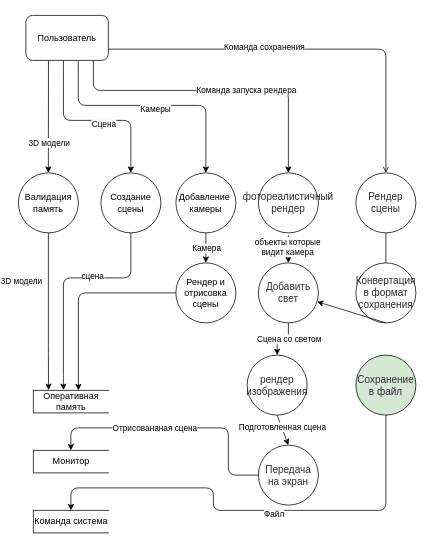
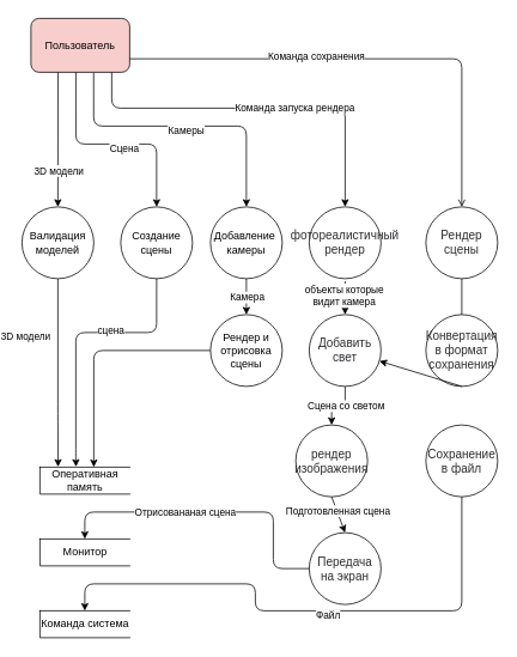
  <mxCell id="0" />
  <mxCell id="1" parent="0" />
- <mxCell id="2" value="Валидация память" style="ellipse;whiteSpace=wrap;html=1;aspect=fixed;" vertex="1" parent="1"><mxGeometry x="20" y="230" width="80" height="80" as="geometry" /></mxCell>
- <mxCell id="3" value="Пользователь" style="rounded=1;whiteSpace=wrap;html=1;" vertex="1" parent="1"><mxGeometry x="30" y="20" width="110" height="60" as="geometry" /></mxCell>
+ <mxCell id="2" value="Валидация моделей" style="ellipse;whiteSpace=wrap;html=1;aspect=fixed;" vertex="1" parent="1"><mxGeometry x="20" y="230" width="80" height="80" as="geometry" /></mxCell>
+ <mxCell id="3" value="Пользователь" style="rounded=1;whiteSpace=wrap;html=1;fillColor=#f8cecc;" vertex="1" parent="1"><mxGeometry x="30" y="20" width="110" height="60" as="geometry" /></mxCell>
  <mxCell id="4" value="" style="endArrow=classic;html=1;entryX=0.5;entryY=0;entryDx=0;entryDy=0;exitX=0.274;exitY=1.003;exitDx=0;exitDy=0;exitPerimeter=0;" edge="1" parent="1" source="3" target="2"><mxGeometry width="50" height="50" relative="1" as="geometry"><mxPoint x="60" y="90" as="sourcePoint" /><mxPoint x="240" y="-10" as="targetPoint" /></mxGeometry></mxCell>
  <mxCell id="5" value="3D модели" style="edgeLabel;html=1;align=center;verticalAlign=middle;resizable=0;points=[];" vertex="1" connectable="0" parent="4"><mxGeometry x="-0.348" y="1" relative="1" as="geometry"><mxPoint x="-1" y="60" as="offset" /></mxGeometry></mxCell>
  <mxCell id="6" value="Оперативная &lt;br&gt;память" style="html=1;dashed=0;whitespace=wrap;shape=partialRectangle;right=0;" vertex="1" parent="1"><mxGeometry x="40" y="520" width="100" height="30" as="geometry" /></mxCell>
  <mxCell id="7" value="" style="endArrow=classic;html=1;exitX=0.5;exitY=1;exitDx=0;exitDy=0;edgeStyle=orthogonalEdgeStyle;entryX=0.202;entryY=-0.014;entryDx=0;entryDy=0;entryPerimeter=0;" edge="1" parent="1" source="2" target="6"><mxGeometry width="50" height="50" relative="1" as="geometry"><mxPoint x="100" y="200" as="sourcePoint" /><mxPoint x="60" y="510" as="targetPoint" /><Array as="points"><mxPoint x="60" y="460" /></Array></mxGeometry></mxCell>
  <mxCell id="8" value="3D модели" style="edgeLabel;html=1;align=center;verticalAlign=middle;resizable=0;points=[];" vertex="1" connectable="0" parent="7"><mxGeometry x="-0.4" y="1" relative="1" as="geometry"><mxPoint x="-38" y="1" as="offset" /></mxGeometry></mxCell>
  <mxCell id="9" value="Создание сцены" style="ellipse;whiteSpace=wrap;html=1;aspect=fixed;" vertex="1" parent="1"><mxGeometry x="130" y="230" width="80" height="80" as="geometry" /></mxCell>
  <mxCell id="10" value="" style="endArrow=classic;html=1;entryX=0.5;entryY=0;entryDx=0;entryDy=0;edgeStyle=orthogonalEdgeStyle;exitX=0.455;exitY=1;exitDx=0;exitDy=0;exitPerimeter=0;" edge="1" parent="1" source="3" target="9"><mxGeometry width="50" height="50" relative="1" as="geometry"><mxPoint x="100" y="80" as="sourcePoint" /><mxPoint x="290" y="120" as="targetPoint" /><Array as="points"><mxPoint x="80" y="160" /><mxPoint x="170" y="160" /></Array></mxGeometry></mxCell>
  <mxCell id="11" value="Сцена" style="edgeLabel;html=1;align=center;verticalAlign=middle;resizable=0;points=[];" vertex="1" connectable="0" parent="10"><mxGeometry x="0.104" y="-4" relative="1" as="geometry"><mxPoint x="1" as="offset" /></mxGeometry></mxCell>
  <mxCell id="12" value="" style="endArrow=classic;html=1;edgeStyle=orthogonalEdgeStyle;entryX=0.402;entryY=-0.015;entryDx=0;entryDy=0;entryPerimeter=0;" edge="1" parent="1" target="6"><mxGeometry width="50" height="50" relative="1" as="geometry"><mxPoint x="170" y="310" as="sourcePoint" /><mxPoint x="90" y="510" as="targetPoint" /><Array as="points"><mxPoint x="170" y="370" /><mxPoint x="80" y="370" /><mxPoint x="80" y="510" /></Array></mxGeometry></mxCell>
  <mxCell id="13" value="сцена" style="edgeLabel;html=1;align=center;verticalAlign=middle;resizable=0;points=[];" vertex="1" connectable="0" parent="12"><mxGeometry x="-0.252" y="-3" relative="1" as="geometry"><mxPoint as="offset" /></mxGeometry></mxCell>
  <mxCell id="14" value="" style="edgeStyle=orthogonalEdgeStyle;rounded=0;orthogonalLoop=1;jettySize=auto;html=1;" edge="1" parent="1" source="16" target="19"><mxGeometry relative="1" as="geometry" /></mxCell>
  <mxCell id="15" value="Камера" style="edgeLabel;html=1;align=center;verticalAlign=middle;resizable=0;points=[];" vertex="1" connectable="0" parent="14"><mxGeometry x="-0.7" relative="1" as="geometry"><mxPoint y="14" as="offset" /></mxGeometry></mxCell>
  <mxCell id="16" value="Добавление&amp;nbsp;&lt;br&gt;камеры" style="ellipse;whiteSpace=wrap;html=1;aspect=fixed;" vertex="1" parent="1"><mxGeometry x="230" y="230" width="80" height="80" as="geometry" /></mxCell>
  <mxCell id="17" value="" style="endArrow=classic;html=1;exitX=0.635;exitY=1.008;exitDx=0;exitDy=0;entryX=0.5;entryY=0;entryDx=0;entryDy=0;edgeStyle=orthogonalEdgeStyle;exitPerimeter=0;" edge="1" parent="1" source="3" target="16"><mxGeometry width="50" height="50" relative="1" as="geometry"><mxPoint x="280" y="180" as="sourcePoint" /><mxPoint x="330" y="130" as="targetPoint" /><Array as="points"><mxPoint x="100" y="140" /><mxPoint x="270" y="140" /></Array></mxGeometry></mxCell>
  <mxCell id="18" value="Камеры" style="edgeLabel;html=1;align=center;verticalAlign=middle;resizable=0;points=[];" vertex="1" connectable="0" parent="17"><mxGeometry x="0.011" y="-4" relative="1" as="geometry"><mxPoint as="offset" /></mxGeometry></mxCell>
  <mxCell id="19" value="Рендер и отрисовка сцены" style="ellipse;whiteSpace=wrap;html=1;aspect=fixed;" vertex="1" parent="1"><mxGeometry x="230" y="350" width="80" height="80" as="geometry" /></mxCell>
  <mxCell id="20" value="" style="endArrow=classic;html=1;exitX=0;exitY=0.5;exitDx=0;exitDy=0;edgeStyle=orthogonalEdgeStyle;" edge="1" parent="1" source="19"><mxGeometry width="50" height="50" relative="1" as="geometry"><mxPoint x="380" y="420" as="sourcePoint" /><mxPoint x="100" y="520" as="targetPoint" /><Array as="points"><mxPoint x="100" y="390" /><mxPoint x="100" y="520" /></Array></mxGeometry></mxCell>
  <mxCell id="21" value="&lt;span id=&quot;docs-internal-guid-ef79cbc3-7fff-ce16-20e4-2f86682c8ff4&quot;&gt;&lt;span style=&quot;font-size: 10pt ; font-family: &amp;#34;arial&amp;#34; ; color: rgb(44 , 45 , 48) ; background-color: transparent ; vertical-align: baseline&quot;&gt;фотореалистичный рендер&lt;/span&gt;&lt;/span&gt;" style="ellipse;whiteSpace=wrap;html=1;aspect=fixed;" vertex="1" parent="1"><mxGeometry x="340" y="230" width="80" height="80" as="geometry" /></mxCell>
  <mxCell id="22" value="" style="endArrow=classic;html=1;exitX=0.818;exitY=1;exitDx=0;exitDy=0;entryX=0.5;entryY=0;entryDx=0;entryDy=0;edgeStyle=orthogonalEdgeStyle;exitPerimeter=0;" edge="1" parent="1" source="3" target="21"><mxGeometry width="50" height="50" relative="1" as="geometry"><mxPoint x="360" y="110" as="sourcePoint" /><mxPoint x="410" y="60" as="targetPoint" /><Array as="points"><mxPoint x="120" y="120" /><mxPoint x="380" y="120" /></Array></mxGeometry></mxCell>
  <mxCell id="23" value="Команда запуска рендера" style="edgeLabel;html=1;align=center;verticalAlign=middle;resizable=0;points=[];" vertex="1" connectable="0" parent="22"><mxGeometry x="0.191" y="1" relative="1" as="geometry"><mxPoint as="offset" /></mxGeometry></mxCell>
  <mxCell id="24" value="" style="edgeStyle=orthogonalEdgeStyle;rounded=0;orthogonalLoop=1;jettySize=auto;html=1;" edge="1" parent="1" source="26" target="29"><mxGeometry relative="1" as="geometry" /></mxCell>
  <mxCell id="25" value="Сцена со светом" style="edgeLabel;html=1;align=center;verticalAlign=middle;resizable=0;points=[];" vertex="1" connectable="0" parent="24"><mxGeometry x="-0.274" relative="1" as="geometry"><mxPoint as="offset" /></mxGeometry></mxCell>
  <mxCell id="26" value="&lt;font color=&quot;#2c2d30&quot; face=&quot;arial&quot;&gt;&lt;span style=&quot;font-size: 13.333px&quot;&gt;Добавить свет&lt;/span&gt;&lt;/font&gt;" style="ellipse;whiteSpace=wrap;html=1;aspect=fixed;" vertex="1" parent="1"><mxGeometry x="340" y="350" width="80" height="80" as="geometry" /></mxCell>
  <mxCell id="27" value="" style="endArrow=classic;html=1;entryX=0.5;entryY=0;entryDx=0;entryDy=0;" edge="1" parent="1" target="26"><mxGeometry width="50" height="50" relative="1" as="geometry"><mxPoint x="380" y="313" as="sourcePoint" /><mxPoint x="580" y="170" as="targetPoint" /></mxGeometry></mxCell>
  <mxCell id="28" value="объекты которые&lt;br&gt;видит камера" style="edgeLabel;html=1;align=center;verticalAlign=middle;resizable=0;points=[];" vertex="1" connectable="0" parent="27"><mxGeometry x="-0.185" y="-2" relative="1" as="geometry"><mxPoint as="offset" /></mxGeometry></mxCell>
  <mxCell id="29" value="&lt;font color=&quot;#2c2d30&quot; face=&quot;arial&quot;&gt;&lt;span style=&quot;font-size: 13.333px&quot;&gt;рендер изображения&lt;/span&gt;&lt;/font&gt;" style="ellipse;whiteSpace=wrap;html=1;aspect=fixed;" vertex="1" parent="1"><mxGeometry x="325" y="473" width="80" height="80" as="geometry" /></mxCell>
  <mxCell id="30" value="&lt;font color=&quot;#2c2d30&quot; face=&quot;arial&quot;&gt;&lt;span style=&quot;font-size: 13.333px&quot;&gt;Передача на экран&lt;/span&gt;&lt;/font&gt;" style="ellipse;whiteSpace=wrap;html=1;aspect=fixed;" vertex="1" parent="1"><mxGeometry x="340" y="593" width="80" height="80" as="geometry" /></mxCell>
  <mxCell id="31" value="" style="endArrow=classic;html=1;exitX=0.5;exitY=1;exitDx=0;exitDy=0;entryX=0.5;entryY=0;entryDx=0;entryDy=0;" edge="1" parent="1" source="29" target="30"><mxGeometry width="50" height="50" relative="1" as="geometry"><mxPoint x="830" y="400" as="sourcePoint" /><mxPoint x="880" y="350" as="targetPoint" /></mxGeometry></mxCell>
  <mxCell id="32" value="Подготовленная сцена" style="edgeLabel;html=1;align=center;verticalAlign=middle;resizable=0;points=[];" vertex="1" connectable="0" parent="31"><mxGeometry x="-0.189" y="1" relative="1" as="geometry"><mxPoint as="offset" /></mxGeometry></mxCell>
  <mxCell id="33" value="Монитор" style="html=1;dashed=0;whitespace=wrap;shape=partialRectangle;right=0;" vertex="1" parent="1"><mxGeometry x="40" y="600" width="100" height="30" as="geometry" /></mxCell>
  <mxCell id="34" value="" style="endArrow=classic;html=1;exitX=0;exitY=0.5;exitDx=0;exitDy=0;entryX=0.5;entryY=0;entryDx=0;entryDy=0;edgeStyle=orthogonalEdgeStyle;" edge="1" parent="1" source="30" target="33"><mxGeometry width="50" height="50" relative="1" as="geometry"><mxPoint x="910" y="410" as="sourcePoint" /><mxPoint x="960" y="360" as="targetPoint" /><Array as="points"><mxPoint x="300" y="633" /><mxPoint x="300" y="570" /><mxPoint x="90" y="570" /></Array></mxGeometry></mxCell>
  <mxCell id="35" value="Отрисовананая сцена" style="edgeLabel;html=1;align=center;verticalAlign=middle;resizable=0;points=[];" vertex="1" connectable="0" parent="34"><mxGeometry x="0.178" relative="1" as="geometry"><mxPoint as="offset" /></mxGeometry></mxCell>
  <mxCell id="36" value="Команда система" style="html=1;dashed=0;whitespace=wrap;shape=partialRectangle;right=0;" vertex="1" parent="1"><mxGeometry x="40" y="680" width="100" height="30" as="geometry" /></mxCell>
  <mxCell id="37" value="&lt;span id=&quot;docs-internal-guid-ef79cbc3-7fff-ce16-20e4-2f86682c8ff4&quot;&gt;&lt;span style=&quot;font-size: 10pt ; font-family: &amp;#34;arial&amp;#34; ; color: rgb(44 , 45 , 48) ; background-color: transparent ; vertical-align: baseline&quot;&gt;Рендер сцены&lt;/span&gt;&lt;/span&gt;" style="ellipse;whiteSpace=wrap;html=1;aspect=fixed;" vertex="1" parent="1"><mxGeometry x="470" y="230" width="80" height="80" as="geometry" /></mxCell>
  <mxCell id="38" value="" style="endArrow=open;html=1;exitX=1;exitY=0.75;exitDx=0;exitDy=0;entryX=0.5;entryY=0;entryDx=0;entryDy=0;edgeStyle=orthogonalEdgeStyle;" edge="1" parent="1" source="3" target="37"><mxGeometry width="50" height="50" relative="1" as="geometry"><mxPoint x="470" y="110" as="sourcePoint" /><mxPoint x="520" y="60" as="targetPoint" /></mxGeometry></mxCell>
  <mxCell id="39" value="Команда сохранения" style="edgeLabel;html=1;align=center;verticalAlign=middle;resizable=0;points=[];" vertex="1" connectable="0" parent="38"><mxGeometry x="-0.226" y="4" relative="1" as="geometry"><mxPoint as="offset" /></mxGeometry></mxCell>
  <mxCell id="40" value="&lt;font color=&quot;#2c2d30&quot; face=&quot;arial&quot;&gt;&lt;span style=&quot;font-size: 13.333px&quot;&gt;Конвертация&lt;br&gt;в формат&lt;br&gt;сохранения&lt;br&gt;&lt;/span&gt;&lt;/font&gt;" style="ellipse;whiteSpace=wrap;html=1;aspect=fixed;" vertex="1" parent="1"><mxGeometry x="470" y="350" width="80" height="80" as="geometry" /></mxCell>
  <mxCell id="41" value="" style="endArrow=none;html=1;exitX=0.5;exitY=1;exitDx=0;exitDy=0;entryX=0.5;entryY=0;entryDx=0;entryDy=0;" edge="1" parent="1" source="37" target="40"><mxGeometry width="50" height="50" relative="1" as="geometry"><mxPoint x="620" y="360" as="sourcePoint" /><mxPoint x="670" y="310" as="targetPoint" /></mxGeometry></mxCell>
- <mxCell id="42" value="&lt;font color=&quot;#2c2d30&quot; face=&quot;arial&quot;&gt;&lt;span style=&quot;font-size: 13.333px&quot;&gt;Сохранение в файл&lt;br&gt;&lt;/span&gt;&lt;/font&gt;" style="ellipse;whiteSpace=wrap;html=1;aspect=fixed;fillColor=#d5e8d4;" vertex="1" parent="1"><mxGeometry x="470" y="473" width="80" height="80" as="geometry" /></mxCell>
+ <mxCell id="42" value="&lt;font color=&quot;#2c2d30&quot; face=&quot;arial&quot;&gt;&lt;span style=&quot;font-size: 13.333px&quot;&gt;Сохранение в файл&lt;br&gt;&lt;/span&gt;&lt;/font&gt;" style="ellipse;whiteSpace=wrap;html=1;aspect=fixed;" vertex="1" parent="1"><mxGeometry x="470" y="473" width="80" height="80" as="geometry" /></mxCell>
  <mxCell id="43" value="" style="endArrow=classic;html=1;exitX=0.5;exitY=1;exitDx=0;exitDy=0;" edge="1" parent="1" source="40" target="26"><mxGeometry width="50" height="50" relative="1" as="geometry"><mxPoint x="610" y="490" as="sourcePoint" /><mxPoint x="660" y="440" as="targetPoint" /></mxGeometry></mxCell>
  <mxCell id="44" value="" style="endArrow=classic;html=1;exitX=0.5;exitY=1;exitDx=0;exitDy=0;edgeStyle=orthogonalEdgeStyle;entryX=0.5;entryY=0;entryDx=0;entryDy=0;" edge="1" parent="1" source="42" target="36"><mxGeometry width="50" height="50" relative="1" as="geometry"><mxPoint x="560" y="650" as="sourcePoint" /><mxPoint x="260" y="640" as="targetPoint" /><Array as="points"><mxPoint x="510" y="680" /><mxPoint x="280" y="680" /><mxPoint x="280" y="650" /><mxPoint x="90" y="650" /></Array></mxGeometry></mxCell>
  <mxCell id="45" value="Файл" style="edgeLabel;html=1;align=center;verticalAlign=middle;resizable=0;points=[];" vertex="1" connectable="0" parent="44"><mxGeometry x="-0.087" y="4" relative="1" as="geometry"><mxPoint as="offset" /></mxGeometry></mxCell>
